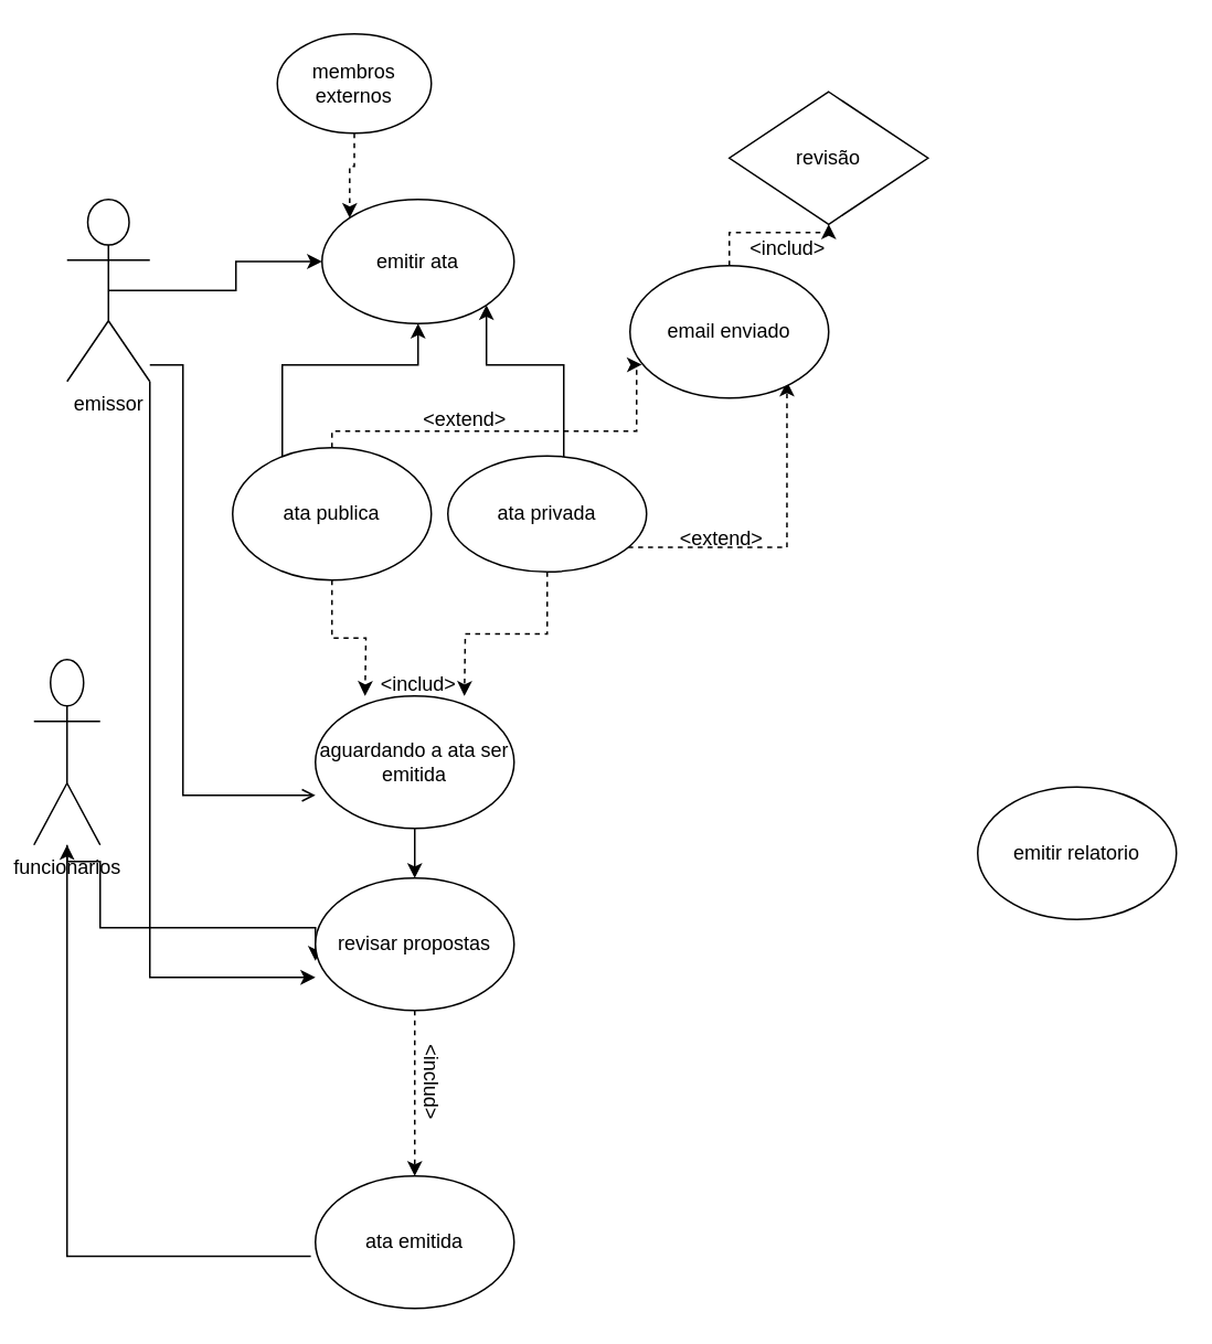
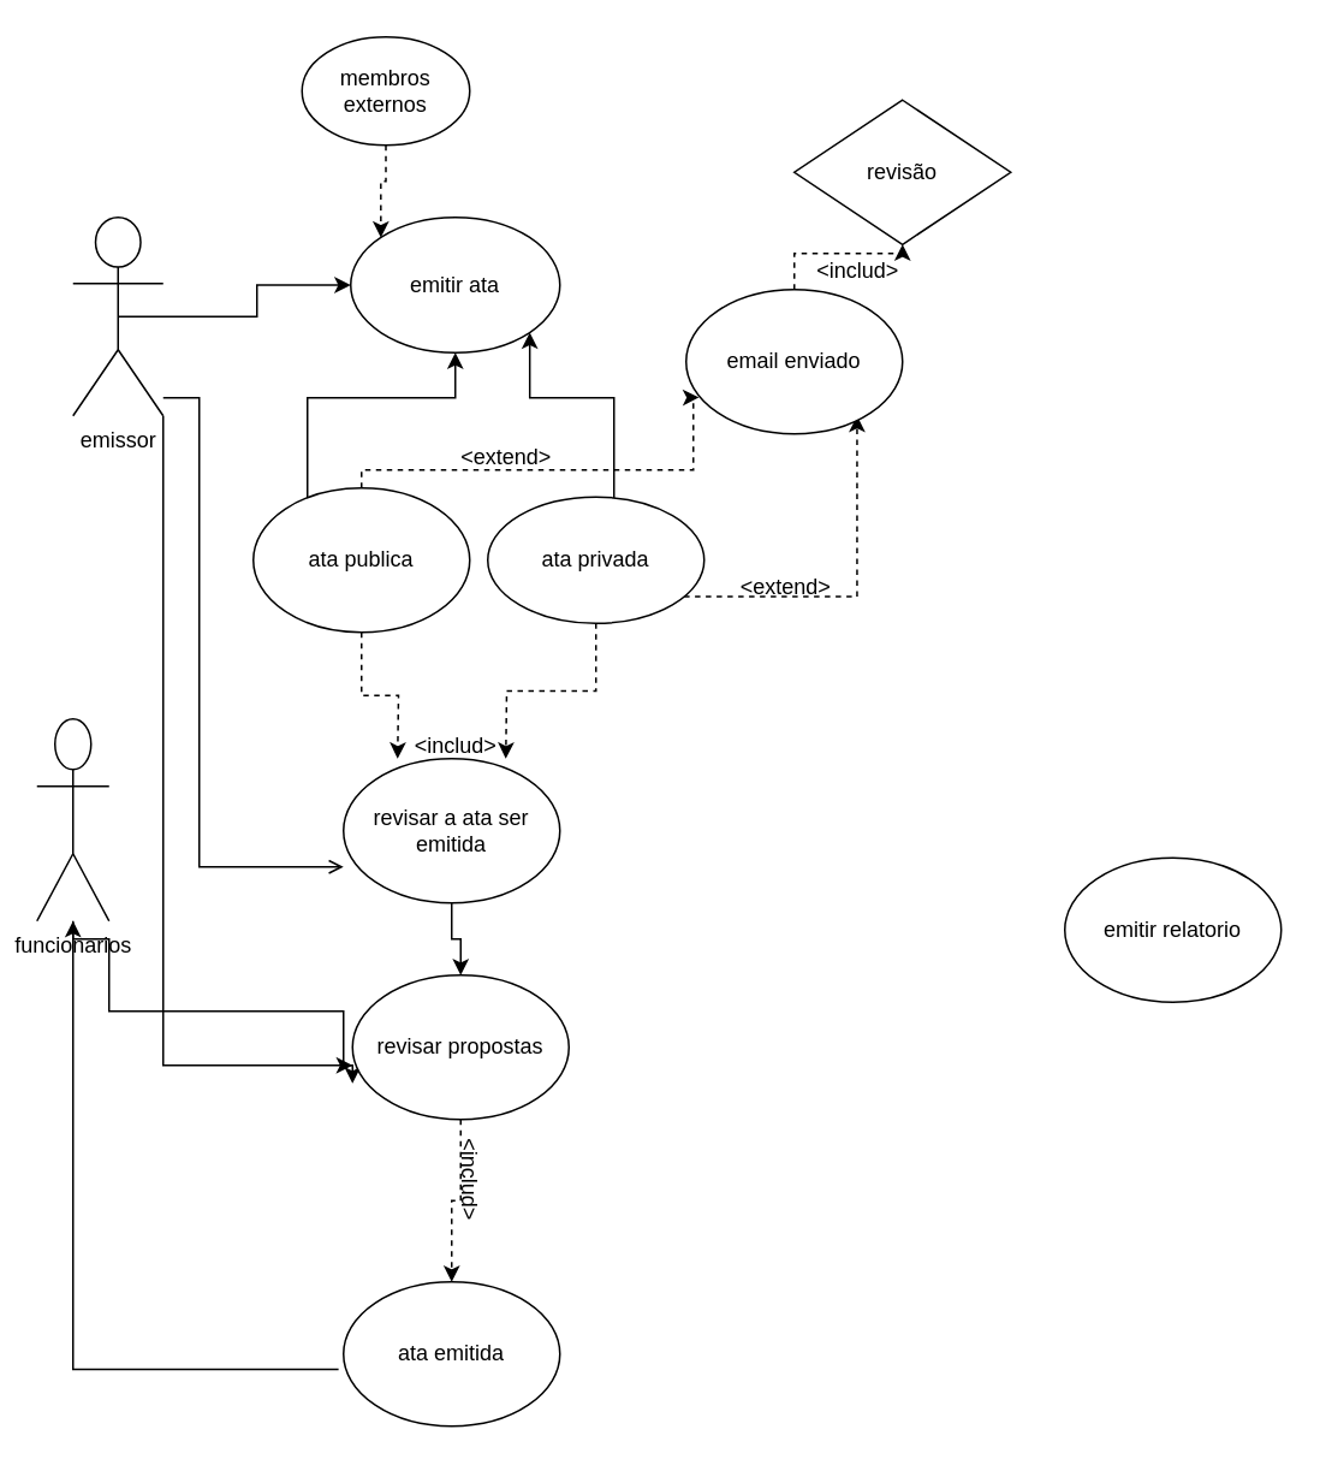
  <mxCell id="0" />
  <mxCell id="1" parent="0" />
  <mxCell id="2" style="edgeStyle=orthogonalEdgeStyle;rounded=0;orthogonalLoop=1;jettySize=auto;html=1;exitX=0.5;exitY=0.5;exitDx=0;exitDy=0;exitPerimeter=0;entryX=0;entryY=0.5;entryDx=0;entryDy=0;" edge="1" parent="1" source="5" target="6"><mxGeometry relative="1" as="geometry" /></mxCell>
  <mxCell id="3" style="edgeStyle=orthogonalEdgeStyle;rounded=0;orthogonalLoop=1;jettySize=auto;html=1;entryX=0;entryY=0.75;entryDx=0;entryDy=0;entryPerimeter=0;endArrow=open;endFill=0;" edge="1" parent="1" source="5" target="17"><mxGeometry relative="1" as="geometry"><Array as="points"><mxPoint x="110" y="220" /><mxPoint x="110" y="480" /></Array></mxGeometry></mxCell>
  <mxCell id="4" style="edgeStyle=orthogonalEdgeStyle;rounded=0;orthogonalLoop=1;jettySize=auto;html=1;entryX=0;entryY=0.75;entryDx=0;entryDy=0;entryPerimeter=0;" edge="1" parent="1" source="5" target="30"><mxGeometry relative="1" as="geometry"><Array as="points"><mxPoint x="90" y="590" /></Array></mxGeometry></mxCell>
  <mxCell id="5" value="emissor" style="shape=umlActor;verticalLabelPosition=bottom;verticalAlign=top;html=1;outlineConnect=0;" vertex="1" parent="1"><mxGeometry x="40" y="120" width="50" height="110" as="geometry" /></mxCell>
  <mxCell id="6" value="emitir ata&lt;br&gt;" style="ellipse;whiteSpace=wrap;html=1;" vertex="1" parent="1"><mxGeometry x="194" y="120" width="116" height="75" as="geometry" /></mxCell>
  <mxCell id="7" style="edgeStyle=orthogonalEdgeStyle;rounded=0;orthogonalLoop=1;jettySize=auto;html=1;entryX=1;entryY=1;entryDx=0;entryDy=0;" edge="1" parent="1" source="10" target="6"><mxGeometry relative="1" as="geometry"><Array as="points"><mxPoint x="340" y="220" /><mxPoint x="293" y="220" /></Array></mxGeometry></mxCell>
  <mxCell id="8" style="edgeStyle=orthogonalEdgeStyle;rounded=0;orthogonalLoop=1;jettySize=auto;html=1;dashed=1;" edge="1" parent="1" source="10"><mxGeometry relative="1" as="geometry"><mxPoint x="280" y="420" as="targetPoint" /></mxGeometry></mxCell>
  <mxCell id="9" style="edgeStyle=orthogonalEdgeStyle;rounded=0;orthogonalLoop=1;jettySize=auto;html=1;entryX=0.79;entryY=0.997;entryDx=0;entryDy=0;entryPerimeter=0;dashed=1;" edge="1" parent="1"><mxGeometry relative="1" as="geometry"><mxPoint x="360.905" y="330.24" as="sourcePoint" /><mxPoint x="474.8" y="230" as="targetPoint" /><Array as="points"><mxPoint x="475" y="330.24" /></Array></mxGeometry></mxCell>
  <mxCell id="10" value="ata privada" style="ellipse;whiteSpace=wrap;html=1;" vertex="1" parent="1"><mxGeometry x="270" y="275" width="120" height="70" as="geometry" /></mxCell>
  <mxCell id="11" style="edgeStyle=orthogonalEdgeStyle;rounded=0;orthogonalLoop=1;jettySize=auto;html=1;" edge="1" parent="1" source="14" target="6"><mxGeometry relative="1" as="geometry"><Array as="points"><mxPoint x="170" y="220" /><mxPoint x="252" y="220" /></Array></mxGeometry></mxCell>
  <mxCell id="12" style="edgeStyle=orthogonalEdgeStyle;rounded=0;orthogonalLoop=1;jettySize=auto;html=1;dashed=1;" edge="1" parent="1" source="14"><mxGeometry relative="1" as="geometry"><mxPoint x="220" y="420" as="targetPoint" /></mxGeometry></mxCell>
  <mxCell id="13" style="edgeStyle=orthogonalEdgeStyle;rounded=0;orthogonalLoop=1;jettySize=auto;html=1;entryX=0.06;entryY=0.747;entryDx=0;entryDy=0;entryPerimeter=0;dashed=1;" edge="1" parent="1" source="14" target="19"><mxGeometry relative="1" as="geometry"><mxPoint x="384" y="230" as="targetPoint" /><Array as="points"><mxPoint x="200" y="260" /><mxPoint x="384" y="260" /><mxPoint x="384" y="220" /></Array></mxGeometry></mxCell>
  <mxCell id="14" value="ata publica" style="ellipse;whiteSpace=wrap;html=1;" vertex="1" parent="1"><mxGeometry x="140" y="270" width="120" height="80" as="geometry" /></mxCell>
  <mxCell id="15" value="&amp;lt;includ&amp;gt;" style="text;html=1;align=center;verticalAlign=middle;resizable=0;points=[];autosize=1;strokeColor=none;fillColor=none;" vertex="1" parent="1"><mxGeometry x="217" y="398" width="70" height="30" as="geometry" /></mxCell>
  <mxCell id="16" style="edgeStyle=orthogonalEdgeStyle;rounded=0;orthogonalLoop=1;jettySize=auto;html=1;" edge="1" parent="1" source="17" target="30"><mxGeometry relative="1" as="geometry"><mxPoint x="250" y="570" as="targetPoint" /></mxGeometry></mxCell>
- <mxCell id="17" value="aguardando a ata ser emitida" style="ellipse;whiteSpace=wrap;html=1;" vertex="1" parent="1"><mxGeometry x="190" y="420" width="120" height="80" as="geometry" /></mxCell>
+ <mxCell id="17" value="revisar a ata ser emitida" style="ellipse;whiteSpace=wrap;html=1;" vertex="1" parent="1"><mxGeometry x="190" y="420" width="120" height="80" as="geometry" /></mxCell>
  <mxCell id="18" style="edgeStyle=orthogonalEdgeStyle;rounded=0;orthogonalLoop=1;jettySize=auto;html=1;dashed=1;" edge="1" parent="1" source="19" target="20"><mxGeometry relative="1" as="geometry" /></mxCell>
  <mxCell id="19" value="email enviado" style="ellipse;whiteSpace=wrap;html=1;" vertex="1" parent="1"><mxGeometry x="380" y="160" width="120" height="80" as="geometry" /></mxCell>
  <mxCell id="20" value="revisão" style="rhombus;whiteSpace=wrap;html=1;" vertex="1" parent="1"><mxGeometry x="440" y="55" width="120" height="80" as="geometry" /></mxCell>
  <mxCell id="21" value="&amp;lt;includ&amp;gt;" style="text;html=1;align=center;verticalAlign=middle;resizable=0;points=[];autosize=1;strokeColor=none;fillColor=none;" vertex="1" parent="1"><mxGeometry x="440" y="135" width="70" height="30" as="geometry" /></mxCell>
  <mxCell id="22" value="&amp;lt;extend&amp;gt;" style="text;html=1;align=center;verticalAlign=middle;resizable=0;points=[];autosize=1;strokeColor=none;fillColor=none;" vertex="1" parent="1"><mxGeometry x="245" y="238" width="70" height="30" as="geometry" /></mxCell>
  <mxCell id="23" value="&amp;lt;extend&amp;gt;" style="text;html=1;align=center;verticalAlign=middle;resizable=0;points=[];autosize=1;strokeColor=none;fillColor=none;" vertex="1" parent="1"><mxGeometry x="400" y="310" width="70" height="30" as="geometry" /></mxCell>
  <mxCell id="24" style="edgeStyle=orthogonalEdgeStyle;rounded=0;orthogonalLoop=1;jettySize=auto;html=1;entryX=0;entryY=0.625;entryDx=0;entryDy=0;entryPerimeter=0;" edge="1" parent="1" source="26" target="30"><mxGeometry relative="1" as="geometry"><Array as="points"><mxPoint x="40" y="520" /><mxPoint x="60" y="520" /><mxPoint x="60" y="560" /><mxPoint x="190" y="560" /></Array></mxGeometry></mxCell>
  <mxCell id="25" style="edgeStyle=orthogonalEdgeStyle;rounded=0;orthogonalLoop=1;jettySize=auto;html=1;entryX=-0.023;entryY=0.606;entryDx=0;entryDy=0;entryPerimeter=0;endArrow=none;endFill=0;startArrow=classic;startFill=1;" edge="1" parent="1" source="26" target="31"><mxGeometry relative="1" as="geometry"><Array as="points"><mxPoint x="40" y="759" /></Array></mxGeometry></mxCell>
  <mxCell id="26" value="funcionarios" style="shape=umlActor;verticalLabelPosition=bottom;verticalAlign=top;html=1;outlineConnect=0;" vertex="1" parent="1"><mxGeometry x="20" y="398" width="40" height="112" as="geometry" /></mxCell>
  <mxCell id="27" style="edgeStyle=orthogonalEdgeStyle;rounded=0;orthogonalLoop=1;jettySize=auto;html=1;entryX=0;entryY=0;entryDx=0;entryDy=0;dashed=1;" edge="1" parent="1" source="28" target="6"><mxGeometry relative="1" as="geometry" /></mxCell>
  <mxCell id="28" value="membros externos" style="ellipse;whiteSpace=wrap;html=1;" vertex="1" parent="1"><mxGeometry x="167" width="93" height="60" as="geometry" y="20" /></mxCell>
  <mxCell id="29" style="edgeStyle=orthogonalEdgeStyle;rounded=0;orthogonalLoop=1;jettySize=auto;html=1;dashed=1;" edge="1" parent="1" source="30" target="31"><mxGeometry relative="1" as="geometry"><mxPoint x="250" y="670" as="targetPoint" /></mxGeometry></mxCell>
- <mxCell id="30" value="revisar propostas" style="ellipse;whiteSpace=wrap;html=1;" vertex="1" parent="1"><mxGeometry x="190" y="530" width="120" height="80" as="geometry" /></mxCell>
+ <mxCell id="30" value="revisar propostas" style="ellipse;whiteSpace=wrap;html=1;" vertex="1" parent="1"><mxGeometry x="195" y="540" width="120" height="80" as="geometry" /></mxCell>
  <mxCell id="31" value="ata emitida" style="ellipse;whiteSpace=wrap;html=1;" vertex="1" parent="1"><mxGeometry x="190" y="710" width="120" height="80" as="geometry" /></mxCell>
  <mxCell id="32" value="emitir relatorio" style="ellipse;whiteSpace=wrap;html=1;" vertex="1" parent="1"><mxGeometry x="590" y="475" width="120" height="80" as="geometry" /></mxCell>
  <mxCell id="33" value="&amp;lt;includ&amp;gt;" style="text;html=1;align=center;verticalAlign=middle;resizable=0;points=[];autosize=1;strokeColor=none;fillColor=none;rotation=90;" vertex="1" parent="1"><mxGeometry x="225" y="638" width="70" height="30" as="geometry" /></mxCell>
